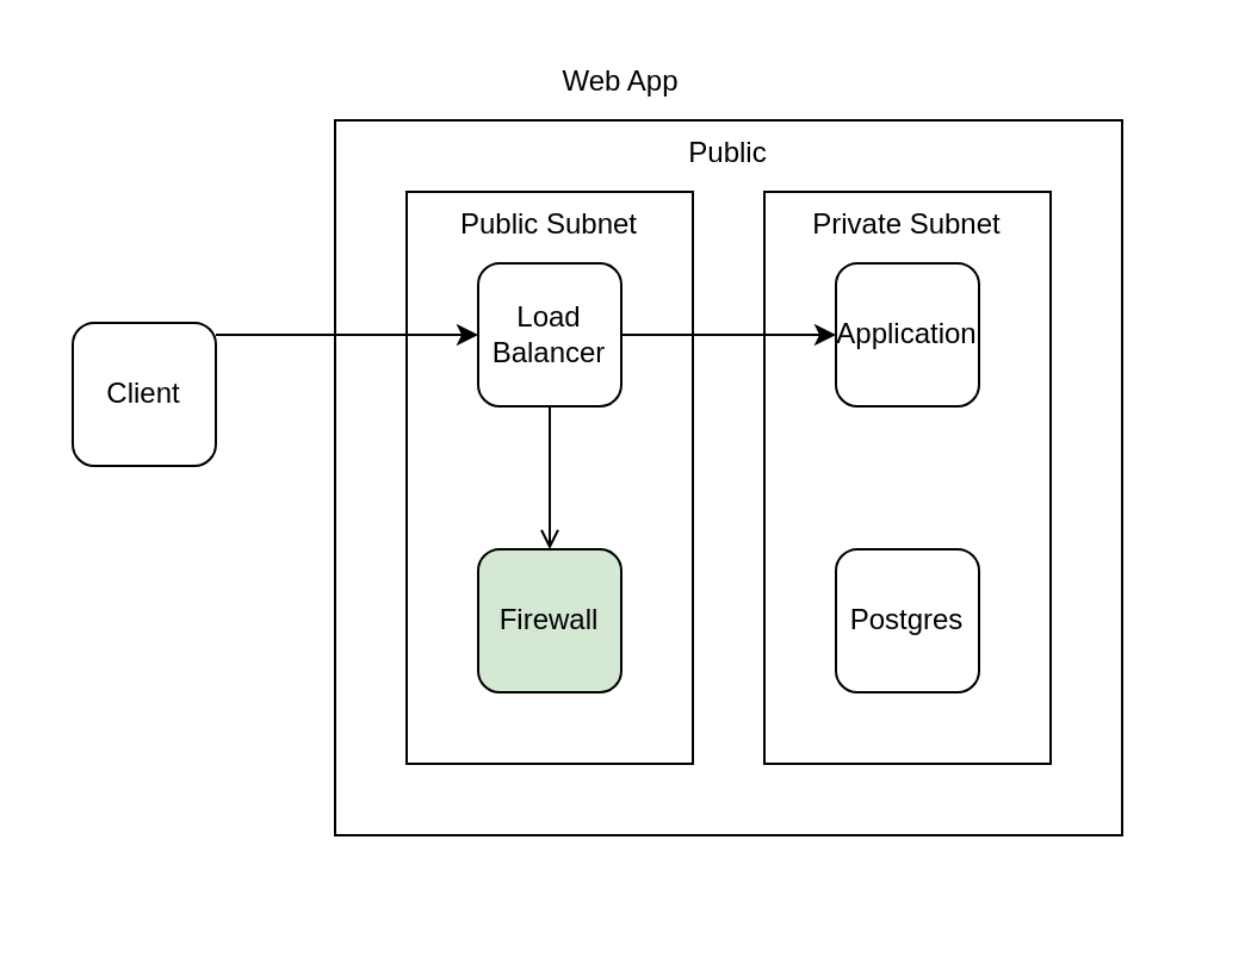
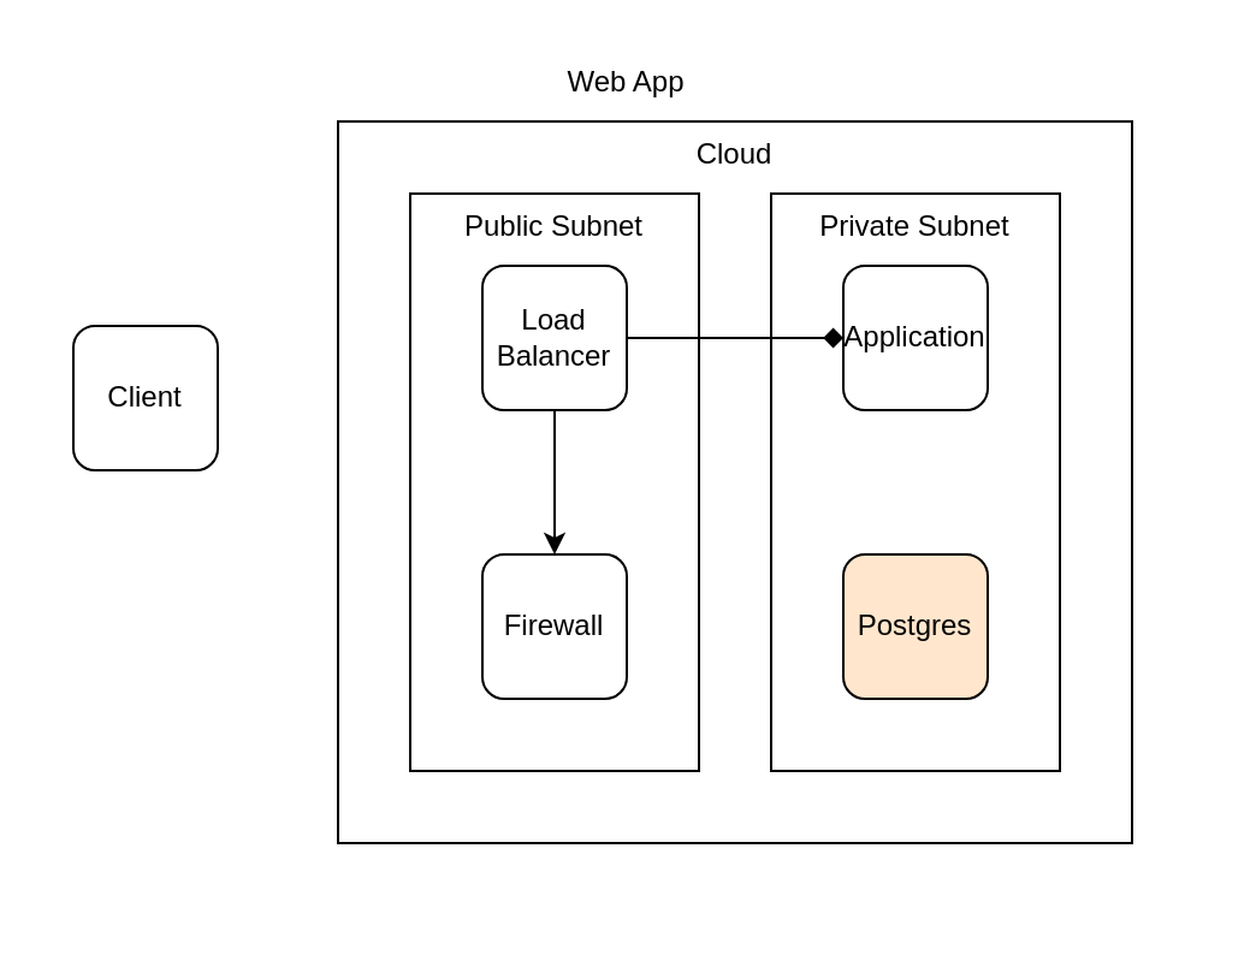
  <mxCell id="0" />
  <mxCell id="1" parent="0" />
  <mxCell style="align=center;strokeColor=none;verticalAlign=top;aspect=fixed" id="2" parent="1" value="Web App" vertex="1"><mxGeometry as="geometry" width="480" height="360" x="20" y="20" /></mxCell>
  <mxCell style="rounded=1;whiteSpace=wrap;verticalAlign=middle;align=center" id="3" parent="2" value="Client" vertex="1"><mxGeometry x="10" y="115" as="geometry" width="60" height="60" /></mxCell>
- <mxCell style="align=center;spacingLeft=5;spacingRight=5;spacingBottom=5;verticalAlign=top;aspect=fixed" id="4" parent="2" value="Public" vertex="1"><mxGeometry as="geometry" width="330" height="300" x="120" y="30" /></mxCell>
+ <mxCell style="align=center;spacingLeft=5;spacingRight=5;spacingBottom=5;verticalAlign=top;aspect=fixed" id="4" parent="2" value="Cloud" vertex="1"><mxGeometry as="geometry" width="330" height="300" x="120" y="30" /></mxCell>
  <mxCell style="align=center;spacingLeft=5;spacingRight=5;spacingBottom=5;verticalAlign=top;aspect=fixed" id="5" parent="4" value="Public Subnet" vertex="1"><mxGeometry as="geometry" width="120" height="240" x="30" y="30" /></mxCell>
  <mxCell style="rounded=1;whiteSpace=wrap;verticalAlign=middle;align=center" id="6" parent="5" value="Load Balancer" vertex="1"><mxGeometry as="geometry" width="60" height="60" x="30" y="30" /></mxCell>
- <mxCell style="rounded=1;whiteSpace=wrap;verticalAlign=middle;align=center;fillColor=#d5e8d4;" id="7" parent="5" value="Firewall" vertex="1"><mxGeometry as="geometry" width="60" height="60" x="30" y="150" /></mxCell>
+ <mxCell style="rounded=1;whiteSpace=wrap;verticalAlign=middle;align=center" id="7" parent="5" value="Firewall" vertex="1"><mxGeometry as="geometry" width="60" height="60" x="30" y="150" /></mxCell>
  <mxCell style="align=center;spacingLeft=5;spacingRight=5;spacingBottom=5;verticalAlign=top;aspect=fixed" id="8" parent="4" value="Private Subnet" vertex="1"><mxGeometry as="geometry" width="120" height="240" x="180" y="30" /></mxCell>
  <mxCell style="rounded=1;whiteSpace=wrap;verticalAlign=middle;align=center" id="9" parent="8" value="Application" vertex="1"><mxGeometry as="geometry" width="60" height="60" x="30" y="30" /></mxCell>
- <mxCell style="rounded=1;whiteSpace=wrap;verticalAlign=middle;align=center" id="10" parent="8" value="Postgres" vertex="1"><mxGeometry as="geometry" width="60" height="60" x="30" y="150" /></mxCell>
- <mxCell id="11" source="3" target="6" parent="1" edge="1" style="edgeStyle=orthogonalEdgeStyle;rounded=1;orthogonalLoop=1;jettySize=auto;html=1"><mxGeometry relative="1" as="geometry"><Array as="points"><mxPoint x="155" y="140" /><mxPoint x="155" y="140" /></Array></mxGeometry></mxCell>
- <mxCell id="12" source="6" target="9" parent="1" edge="1" style="edgeStyle=orthogonalEdgeStyle;rounded=1;orthogonalLoop=1;jettySize=auto;html=1"><mxGeometry relative="1" as="geometry"><Array as="points"><mxPoint x="305" y="140" /><mxPoint x="305" y="140" /></Array></mxGeometry></mxCell>
- <mxCell id="13" source="6" target="7" parent="1" edge="1" style="edgeStyle=orthogonalEdgeStyle;rounded=1;orthogonalLoop=1;jettySize=auto;html=1;endArrow=open;"><mxGeometry relative="1" as="geometry"><Array as="points"><mxPoint x="230" y="200" /><mxPoint x="230" y="200" /></Array></mxGeometry></mxCell>
+ <mxCell style="rounded=1;whiteSpace=wrap;verticalAlign=middle;align=center;fillColor=#ffe6cc;" id="10" parent="8" value="Postgres" vertex="1"><mxGeometry as="geometry" width="60" height="60" x="30" y="150" /></mxCell>
+ <mxCell id="12" source="6" target="9" parent="1" edge="1" style="edgeStyle=orthogonalEdgeStyle;rounded=1;orthogonalLoop=1;jettySize=auto;html=1;endArrow=diamond;"><mxGeometry relative="1" as="geometry"><Array as="points"><mxPoint x="305" y="140" /><mxPoint x="305" y="140" /></Array></mxGeometry></mxCell>
+ <mxCell id="13" source="6" target="7" parent="1" edge="1" style="edgeStyle=orthogonalEdgeStyle;rounded=1;orthogonalLoop=1;jettySize=auto;html=1"><mxGeometry relative="1" as="geometry"><Array as="points"><mxPoint x="230" y="200" /><mxPoint x="230" y="200" /></Array></mxGeometry></mxCell>
